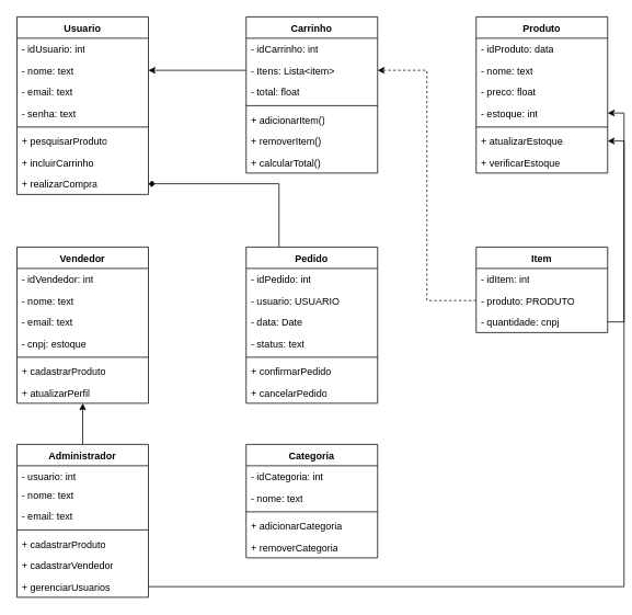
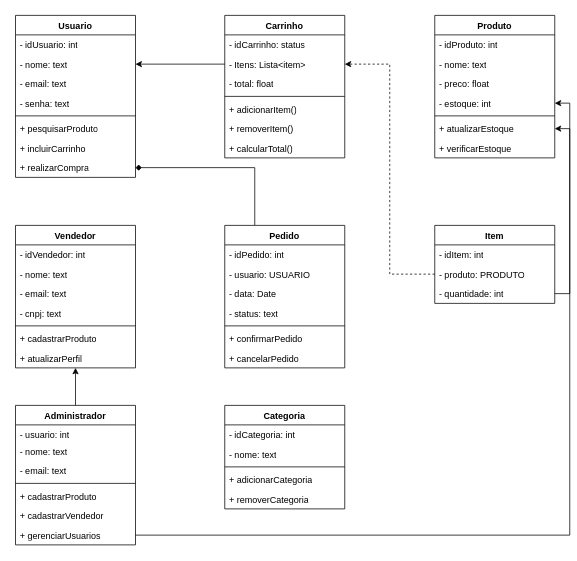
  <mxCell id="0" />
  <mxCell id="1" parent="0" />
  <mxCell id="2" value="Usuario" style="swimlane;fontStyle=1;align=center;verticalAlign=top;childLayout=stackLayout;horizontal=1;startSize=26;horizontalStack=0;resizeParent=1;resizeParentMax=0;resizeLast=0;collapsible=1;marginBottom=0;whiteSpace=wrap;html=1;" vertex="1" parent="1"><mxGeometry x="20" y="20" width="160" height="216" as="geometry" /></mxCell>
  <mxCell id="3" value="- idUsuario: int" style="text;strokeColor=none;fillColor=none;align=left;verticalAlign=top;spacingLeft=4;spacingRight=4;overflow=hidden;rotatable=0;points=[[0,0.5],[1,0.5]];portConstraint=eastwest;whiteSpace=wrap;html=1;" vertex="1" parent="2"><mxGeometry y="26" width="160" height="26" as="geometry" /></mxCell>
  <mxCell id="4" value="- nome: text" style="text;strokeColor=none;fillColor=none;align=left;verticalAlign=top;spacingLeft=4;spacingRight=4;overflow=hidden;rotatable=0;points=[[0,0.5],[1,0.5]];portConstraint=eastwest;whiteSpace=wrap;html=1;" vertex="1" parent="2"><mxGeometry y="52" width="160" height="26" as="geometry" /></mxCell>
  <mxCell id="5" value="- email: text" style="text;strokeColor=none;fillColor=none;align=left;verticalAlign=top;spacingLeft=4;spacingRight=4;overflow=hidden;rotatable=0;points=[[0,0.5],[1,0.5]];portConstraint=eastwest;whiteSpace=wrap;html=1;" vertex="1" parent="2"><mxGeometry y="78" width="160" height="26" as="geometry" /></mxCell>
  <mxCell id="6" value="- senha: text" style="text;strokeColor=none;fillColor=none;align=left;verticalAlign=top;spacingLeft=4;spacingRight=4;overflow=hidden;rotatable=0;points=[[0,0.5],[1,0.5]];portConstraint=eastwest;whiteSpace=wrap;html=1;" vertex="1" parent="2"><mxGeometry y="104" width="160" height="26" as="geometry" /></mxCell>
  <mxCell id="7" value="" style="line;strokeWidth=1;fillColor=none;align=left;verticalAlign=middle;spacingTop=-1;spacingLeft=3;spacingRight=3;rotatable=0;labelPosition=right;points=[];portConstraint=eastwest;strokeColor=inherit;" vertex="1" parent="2"><mxGeometry y="130" width="160" height="8" as="geometry" /></mxCell>
  <mxCell id="8" value="+ pesquisarProduto" style="text;strokeColor=none;fillColor=none;align=left;verticalAlign=top;spacingLeft=4;spacingRight=4;overflow=hidden;rotatable=0;points=[[0,0.5],[1,0.5]];portConstraint=eastwest;whiteSpace=wrap;html=1;" vertex="1" parent="2"><mxGeometry y="138" width="160" height="26" as="geometry" /></mxCell>
  <mxCell id="9" value="+ incluirCarrinho" style="text;strokeColor=none;fillColor=none;align=left;verticalAlign=top;spacingLeft=4;spacingRight=4;overflow=hidden;rotatable=0;points=[[0,0.5],[1,0.5]];portConstraint=eastwest;whiteSpace=wrap;html=1;" vertex="1" parent="2"><mxGeometry y="164" width="160" height="26" as="geometry" /></mxCell>
  <mxCell id="10" value="+ realizarCompra" style="text;strokeColor=none;fillColor=none;align=left;verticalAlign=top;spacingLeft=4;spacingRight=4;overflow=hidden;rotatable=0;points=[[0,0.5],[1,0.5]];portConstraint=eastwest;whiteSpace=wrap;html=1;" vertex="1" parent="2"><mxGeometry y="190" width="160" height="26" as="geometry" /></mxCell>
  <mxCell id="11" value="Carrinho" style="swimlane;fontStyle=1;align=center;verticalAlign=top;childLayout=stackLayout;horizontal=1;startSize=26;horizontalStack=0;resizeParent=1;resizeParentMax=0;resizeLast=0;collapsible=1;marginBottom=0;whiteSpace=wrap;html=1;" vertex="1" parent="1"><mxGeometry x="299" y="20" width="160" height="190" as="geometry" /></mxCell>
- <mxCell id="12" value="- idCarrinho: int" style="text;strokeColor=none;fillColor=none;align=left;verticalAlign=top;spacingLeft=4;spacingRight=4;overflow=hidden;rotatable=0;points=[[0,0.5],[1,0.5]];portConstraint=eastwest;whiteSpace=wrap;html=1;" vertex="1" parent="11"><mxGeometry y="26" width="160" height="26" as="geometry" /></mxCell>
+ <mxCell id="12" value="- idCarrinho: status" style="text;strokeColor=none;fillColor=none;align=left;verticalAlign=top;spacingLeft=4;spacingRight=4;overflow=hidden;rotatable=0;points=[[0,0.5],[1,0.5]];portConstraint=eastwest;whiteSpace=wrap;html=1;" vertex="1" parent="11"><mxGeometry y="26" width="160" height="26" as="geometry" /></mxCell>
  <mxCell id="13" value="- Itens: Lista&amp;lt;item&amp;gt;" style="text;strokeColor=none;fillColor=none;align=left;verticalAlign=top;spacingLeft=4;spacingRight=4;overflow=hidden;rotatable=0;points=[[0,0.5],[1,0.5]];portConstraint=eastwest;whiteSpace=wrap;html=1;" vertex="1" parent="11"><mxGeometry y="52" width="160" height="26" as="geometry" /></mxCell>
  <mxCell id="14" value="- total: float" style="text;strokeColor=none;fillColor=none;align=left;verticalAlign=top;spacingLeft=4;spacingRight=4;overflow=hidden;rotatable=0;points=[[0,0.5],[1,0.5]];portConstraint=eastwest;whiteSpace=wrap;html=1;" vertex="1" parent="11"><mxGeometry y="78" width="160" height="26" as="geometry" /></mxCell>
  <mxCell id="15" value="" style="line;strokeWidth=1;fillColor=none;align=left;verticalAlign=middle;spacingTop=-1;spacingLeft=3;spacingRight=3;rotatable=0;labelPosition=right;points=[];portConstraint=eastwest;strokeColor=inherit;" vertex="1" parent="11"><mxGeometry y="104" width="160" height="8" as="geometry" /></mxCell>
  <mxCell id="16" value="+ adicionarItem()" style="text;strokeColor=none;fillColor=none;align=left;verticalAlign=top;spacingLeft=4;spacingRight=4;overflow=hidden;rotatable=0;points=[[0,0.5],[1,0.5]];portConstraint=eastwest;whiteSpace=wrap;html=1;" vertex="1" parent="11"><mxGeometry y="112" width="160" height="26" as="geometry" /></mxCell>
  <mxCell id="17" value="+ removerItem()" style="text;strokeColor=none;fillColor=none;align=left;verticalAlign=top;spacingLeft=4;spacingRight=4;overflow=hidden;rotatable=0;points=[[0,0.5],[1,0.5]];portConstraint=eastwest;whiteSpace=wrap;html=1;" vertex="1" parent="11"><mxGeometry y="138" width="160" height="26" as="geometry" /></mxCell>
  <mxCell id="18" value="+ calcularTotal()" style="text;strokeColor=none;fillColor=none;align=left;verticalAlign=top;spacingLeft=4;spacingRight=4;overflow=hidden;rotatable=0;points=[[0,0.5],[1,0.5]];portConstraint=eastwest;whiteSpace=wrap;html=1;" vertex="1" parent="11"><mxGeometry y="164" width="160" height="26" as="geometry" /></mxCell>
  <mxCell id="19" value="Produto" style="swimlane;fontStyle=1;align=center;verticalAlign=top;childLayout=stackLayout;horizontal=1;startSize=26;horizontalStack=0;resizeParent=1;resizeParentMax=0;resizeLast=0;collapsible=1;marginBottom=0;whiteSpace=wrap;html=1;" vertex="1" parent="1"><mxGeometry x="579" y="20" width="160" height="190" as="geometry" /></mxCell>
- <mxCell id="20" value="- idProduto: data" style="text;strokeColor=none;fillColor=none;align=left;verticalAlign=top;spacingLeft=4;spacingRight=4;overflow=hidden;rotatable=0;points=[[0,0.5],[1,0.5]];portConstraint=eastwest;whiteSpace=wrap;html=1;" vertex="1" parent="19"><mxGeometry y="26" width="160" height="26" as="geometry" /></mxCell>
+ <mxCell id="20" value="- idProduto: int" style="text;strokeColor=none;fillColor=none;align=left;verticalAlign=top;spacingLeft=4;spacingRight=4;overflow=hidden;rotatable=0;points=[[0,0.5],[1,0.5]];portConstraint=eastwest;whiteSpace=wrap;html=1;" vertex="1" parent="19"><mxGeometry y="26" width="160" height="26" as="geometry" /></mxCell>
  <mxCell id="21" value="- nome: text" style="text;strokeColor=none;fillColor=none;align=left;verticalAlign=top;spacingLeft=4;spacingRight=4;overflow=hidden;rotatable=0;points=[[0,0.5],[1,0.5]];portConstraint=eastwest;whiteSpace=wrap;html=1;" vertex="1" parent="19"><mxGeometry y="52" width="160" height="26" as="geometry" /></mxCell>
  <mxCell id="22" value="- preco: float" style="text;strokeColor=none;fillColor=none;align=left;verticalAlign=top;spacingLeft=4;spacingRight=4;overflow=hidden;rotatable=0;points=[[0,0.5],[1,0.5]];portConstraint=eastwest;whiteSpace=wrap;html=1;" vertex="1" parent="19"><mxGeometry y="78" width="160" height="26" as="geometry" /></mxCell>
  <mxCell id="23" value="- estoque: int" style="text;strokeColor=none;fillColor=none;align=left;verticalAlign=top;spacingLeft=4;spacingRight=4;overflow=hidden;rotatable=0;points=[[0,0.5],[1,0.5]];portConstraint=eastwest;whiteSpace=wrap;html=1;" vertex="1" parent="19"><mxGeometry y="104" width="160" height="26" as="geometry" /></mxCell>
  <mxCell id="24" value="" style="line;strokeWidth=1;fillColor=none;align=left;verticalAlign=middle;spacingTop=-1;spacingLeft=3;spacingRight=3;rotatable=0;labelPosition=right;points=[];portConstraint=eastwest;strokeColor=inherit;" vertex="1" parent="19"><mxGeometry y="130" width="160" height="8" as="geometry" /></mxCell>
  <mxCell id="25" value="+ atualizarEstoque" style="text;strokeColor=none;fillColor=none;align=left;verticalAlign=top;spacingLeft=4;spacingRight=4;overflow=hidden;rotatable=0;points=[[0,0.5],[1,0.5]];portConstraint=eastwest;whiteSpace=wrap;html=1;" vertex="1" parent="19"><mxGeometry y="138" width="160" height="26" as="geometry" /></mxCell>
  <mxCell id="26" value="+ verificarEstoque" style="text;strokeColor=none;fillColor=none;align=left;verticalAlign=top;spacingLeft=4;spacingRight=4;overflow=hidden;rotatable=0;points=[[0,0.5],[1,0.5]];portConstraint=eastwest;whiteSpace=wrap;html=1;" vertex="1" parent="19"><mxGeometry y="164" width="160" height="26" as="geometry" /></mxCell>
  <mxCell id="27" value="Vendedor" style="swimlane;fontStyle=1;align=center;verticalAlign=top;childLayout=stackLayout;horizontal=1;startSize=26;horizontalStack=0;resizeParent=1;resizeParentMax=0;resizeLast=0;collapsible=1;marginBottom=0;whiteSpace=wrap;html=1;" vertex="1" parent="1"><mxGeometry x="20" y="300" width="160" height="190" as="geometry" /></mxCell>
  <mxCell id="28" value="- idVendedor: int" style="text;strokeColor=none;fillColor=none;align=left;verticalAlign=top;spacingLeft=4;spacingRight=4;overflow=hidden;rotatable=0;points=[[0,0.5],[1,0.5]];portConstraint=eastwest;whiteSpace=wrap;html=1;" vertex="1" parent="27"><mxGeometry y="26" width="160" height="26" as="geometry" /></mxCell>
  <mxCell id="29" value="- nome: text" style="text;strokeColor=none;fillColor=none;align=left;verticalAlign=top;spacingLeft=4;spacingRight=4;overflow=hidden;rotatable=0;points=[[0,0.5],[1,0.5]];portConstraint=eastwest;whiteSpace=wrap;html=1;" vertex="1" parent="27"><mxGeometry y="52" width="160" height="26" as="geometry" /></mxCell>
  <mxCell id="30" value="- email: text" style="text;strokeColor=none;fillColor=none;align=left;verticalAlign=top;spacingLeft=4;spacingRight=4;overflow=hidden;rotatable=0;points=[[0,0.5],[1,0.5]];portConstraint=eastwest;whiteSpace=wrap;html=1;" vertex="1" parent="27"><mxGeometry y="78" width="160" height="26" as="geometry" /></mxCell>
- <mxCell id="31" value="- cnpj: estoque" style="text;strokeColor=none;fillColor=none;align=left;verticalAlign=top;spacingLeft=4;spacingRight=4;overflow=hidden;rotatable=0;points=[[0,0.5],[1,0.5]];portConstraint=eastwest;whiteSpace=wrap;html=1;" vertex="1" parent="27"><mxGeometry y="104" width="160" height="26" as="geometry" /></mxCell>
+ <mxCell id="31" value="- cnpj: text" style="text;strokeColor=none;fillColor=none;align=left;verticalAlign=top;spacingLeft=4;spacingRight=4;overflow=hidden;rotatable=0;points=[[0,0.5],[1,0.5]];portConstraint=eastwest;whiteSpace=wrap;html=1;" vertex="1" parent="27"><mxGeometry y="104" width="160" height="26" as="geometry" /></mxCell>
  <mxCell id="32" value="" style="line;strokeWidth=1;fillColor=none;align=left;verticalAlign=middle;spacingTop=-1;spacingLeft=3;spacingRight=3;rotatable=0;labelPosition=right;points=[];portConstraint=eastwest;strokeColor=inherit;" vertex="1" parent="27"><mxGeometry y="130" width="160" height="8" as="geometry" /></mxCell>
  <mxCell id="33" value="+ cadastrarProduto" style="text;strokeColor=none;fillColor=none;align=left;verticalAlign=top;spacingLeft=4;spacingRight=4;overflow=hidden;rotatable=0;points=[[0,0.5],[1,0.5]];portConstraint=eastwest;whiteSpace=wrap;html=1;" vertex="1" parent="27"><mxGeometry y="138" width="160" height="26" as="geometry" /></mxCell>
  <mxCell id="34" value="+ atualizarPerfil" style="text;strokeColor=none;fillColor=none;align=left;verticalAlign=top;spacingLeft=4;spacingRight=4;overflow=hidden;rotatable=0;points=[[0,0.5],[1,0.5]];portConstraint=eastwest;whiteSpace=wrap;html=1;" vertex="1" parent="27"><mxGeometry y="164" width="160" height="26" as="geometry" /></mxCell>
  <mxCell id="35" value="Item" style="swimlane;fontStyle=1;align=center;verticalAlign=top;childLayout=stackLayout;horizontal=1;startSize=26;horizontalStack=0;resizeParent=1;resizeParentMax=0;resizeLast=0;collapsible=1;marginBottom=0;whiteSpace=wrap;html=1;" vertex="1" parent="1"><mxGeometry x="579" y="300" width="160" height="104" as="geometry" /></mxCell>
  <mxCell id="36" value="- idItem: int" style="text;strokeColor=none;fillColor=none;align=left;verticalAlign=top;spacingLeft=4;spacingRight=4;overflow=hidden;rotatable=0;points=[[0,0.5],[1,0.5]];portConstraint=eastwest;whiteSpace=wrap;html=1;" vertex="1" parent="35"><mxGeometry y="26" width="160" height="26" as="geometry" /></mxCell>
  <mxCell id="37" value="- produto: PRODUTO" style="text;strokeColor=none;fillColor=none;align=left;verticalAlign=top;spacingLeft=4;spacingRight=4;overflow=hidden;rotatable=0;points=[[0,0.5],[1,0.5]];portConstraint=eastwest;whiteSpace=wrap;html=1;" vertex="1" parent="35"><mxGeometry y="52" width="160" height="26" as="geometry" /></mxCell>
- <mxCell id="38" value="- quantidade: cnpj" style="text;strokeColor=none;fillColor=none;align=left;verticalAlign=top;spacingLeft=4;spacingRight=4;overflow=hidden;rotatable=0;points=[[0,0.5],[1,0.5]];portConstraint=eastwest;whiteSpace=wrap;html=1;" vertex="1" parent="35"><mxGeometry y="78" width="160" height="26" as="geometry" /></mxCell>
+ <mxCell id="38" value="- quantidade: int" style="text;strokeColor=none;fillColor=none;align=left;verticalAlign=top;spacingLeft=4;spacingRight=4;overflow=hidden;rotatable=0;points=[[0,0.5],[1,0.5]];portConstraint=eastwest;whiteSpace=wrap;html=1;" vertex="1" parent="35"><mxGeometry y="78" width="160" height="26" as="geometry" /></mxCell>
  <mxCell id="39" style="edgeStyle=orthogonalEdgeStyle;rounded=0;orthogonalLoop=1;jettySize=auto;html=1;exitX=0.25;exitY=0;exitDx=0;exitDy=0;entryX=1;entryY=0.5;entryDx=0;entryDy=0;endArrow=diamond;" edge="1" parent="1" source="40" target="10"><mxGeometry relative="1" as="geometry" /></mxCell>
  <mxCell id="40" value="Pedido" style="swimlane;fontStyle=1;align=center;verticalAlign=top;childLayout=stackLayout;horizontal=1;startSize=26;horizontalStack=0;resizeParent=1;resizeParentMax=0;resizeLast=0;collapsible=1;marginBottom=0;whiteSpace=wrap;html=1;" vertex="1" parent="1"><mxGeometry x="299" y="300" width="160" height="190" as="geometry" /></mxCell>
  <mxCell id="41" value="- idPedido: int" style="text;strokeColor=none;fillColor=none;align=left;verticalAlign=top;spacingLeft=4;spacingRight=4;overflow=hidden;rotatable=0;points=[[0,0.5],[1,0.5]];portConstraint=eastwest;whiteSpace=wrap;html=1;" vertex="1" parent="40"><mxGeometry y="26" width="160" height="26" as="geometry" /></mxCell>
  <mxCell id="42" value="- usuario: USUARIO" style="text;strokeColor=none;fillColor=none;align=left;verticalAlign=top;spacingLeft=4;spacingRight=4;overflow=hidden;rotatable=0;points=[[0,0.5],[1,0.5]];portConstraint=eastwest;whiteSpace=wrap;html=1;" vertex="1" parent="40"><mxGeometry y="52" width="160" height="26" as="geometry" /></mxCell>
  <mxCell id="43" value="- data: Date" style="text;strokeColor=none;fillColor=none;align=left;verticalAlign=top;spacingLeft=4;spacingRight=4;overflow=hidden;rotatable=0;points=[[0,0.5],[1,0.5]];portConstraint=eastwest;whiteSpace=wrap;html=1;" vertex="1" parent="40"><mxGeometry y="78" width="160" height="26" as="geometry" /></mxCell>
  <mxCell id="44" value="- status: text" style="text;strokeColor=none;fillColor=none;align=left;verticalAlign=top;spacingLeft=4;spacingRight=4;overflow=hidden;rotatable=0;points=[[0,0.5],[1,0.5]];portConstraint=eastwest;whiteSpace=wrap;html=1;" vertex="1" parent="40"><mxGeometry y="104" width="160" height="26" as="geometry" /></mxCell>
  <mxCell id="45" value="" style="line;strokeWidth=1;fillColor=none;align=left;verticalAlign=middle;spacingTop=-1;spacingLeft=3;spacingRight=3;rotatable=0;labelPosition=right;points=[];portConstraint=eastwest;strokeColor=inherit;" vertex="1" parent="40"><mxGeometry y="130" width="160" height="8" as="geometry" /></mxCell>
  <mxCell id="46" value="+ confirmarPedido" style="text;strokeColor=none;fillColor=none;align=left;verticalAlign=top;spacingLeft=4;spacingRight=4;overflow=hidden;rotatable=0;points=[[0,0.5],[1,0.5]];portConstraint=eastwest;whiteSpace=wrap;html=1;" vertex="1" parent="40"><mxGeometry y="138" width="160" height="26" as="geometry" /></mxCell>
  <mxCell id="47" value="+ cancelarPedido" style="text;strokeColor=none;fillColor=none;align=left;verticalAlign=top;spacingLeft=4;spacingRight=4;overflow=hidden;rotatable=0;points=[[0,0.5],[1,0.5]];portConstraint=eastwest;whiteSpace=wrap;html=1;" vertex="1" parent="40"><mxGeometry y="164" width="160" height="26" as="geometry" /></mxCell>
  <mxCell id="48" style="edgeStyle=orthogonalEdgeStyle;rounded=0;orthogonalLoop=1;jettySize=auto;html=1;exitX=0.5;exitY=0;exitDx=0;exitDy=0;entryX=0.5;entryY=1;entryDx=0;entryDy=0;" edge="1" parent="1" source="49" target="27"><mxGeometry relative="1" as="geometry" /></mxCell>
  <mxCell id="49" value="Administrador" style="swimlane;fontStyle=1;align=center;verticalAlign=top;childLayout=stackLayout;horizontal=1;startSize=26;horizontalStack=0;resizeParent=1;resizeParentMax=0;resizeLast=0;collapsible=1;marginBottom=0;whiteSpace=wrap;html=1;" vertex="1" parent="1"><mxGeometry x="20" y="540" width="160" height="186" as="geometry" /></mxCell>
  <mxCell id="50" value="- usuario: int" style="text;strokeColor=none;fillColor=none;align=left;verticalAlign=top;spacingLeft=4;spacingRight=4;overflow=hidden;rotatable=0;points=[[0,0.5],[1,0.5]];portConstraint=eastwest;whiteSpace=wrap;html=1;" vertex="1" parent="49"><mxGeometry y="26" width="160" height="22" as="geometry" /></mxCell>
  <mxCell id="51" value="- nome: text" style="text;strokeColor=none;fillColor=none;align=left;verticalAlign=top;spacingLeft=4;spacingRight=4;overflow=hidden;rotatable=0;points=[[0,0.5],[1,0.5]];portConstraint=eastwest;whiteSpace=wrap;html=1;" vertex="1" parent="49"><mxGeometry y="48" width="160" height="26" as="geometry" /></mxCell>
  <mxCell id="52" value="- email: text" style="text;strokeColor=none;fillColor=none;align=left;verticalAlign=top;spacingLeft=4;spacingRight=4;overflow=hidden;rotatable=0;points=[[0,0.5],[1,0.5]];portConstraint=eastwest;whiteSpace=wrap;html=1;" vertex="1" parent="49"><mxGeometry y="74" width="160" height="26" as="geometry" /></mxCell>
  <mxCell id="53" value="" style="line;strokeWidth=1;fillColor=none;align=left;verticalAlign=middle;spacingTop=-1;spacingLeft=3;spacingRight=3;rotatable=0;labelPosition=right;points=[];portConstraint=eastwest;strokeColor=inherit;" vertex="1" parent="49"><mxGeometry y="100" width="160" height="8" as="geometry" /></mxCell>
  <mxCell id="54" value="+ cadastrarProduto" style="text;strokeColor=none;fillColor=none;align=left;verticalAlign=top;spacingLeft=4;spacingRight=4;overflow=hidden;rotatable=0;points=[[0,0.5],[1,0.5]];portConstraint=eastwest;whiteSpace=wrap;html=1;" vertex="1" parent="49"><mxGeometry y="108" width="160" height="26" as="geometry" /></mxCell>
  <mxCell id="55" value="+ cadastrarVendedor" style="text;strokeColor=none;fillColor=none;align=left;verticalAlign=top;spacingLeft=4;spacingRight=4;overflow=hidden;rotatable=0;points=[[0,0.5],[1,0.5]];portConstraint=eastwest;whiteSpace=wrap;html=1;" vertex="1" parent="49"><mxGeometry y="134" width="160" height="26" as="geometry" /></mxCell>
  <mxCell id="56" value="+ gerenciarUsuarios" style="text;strokeColor=none;fillColor=none;align=left;verticalAlign=top;spacingLeft=4;spacingRight=4;overflow=hidden;rotatable=0;points=[[0,0.5],[1,0.5]];portConstraint=eastwest;whiteSpace=wrap;html=1;" vertex="1" parent="49"><mxGeometry y="160" width="160" height="26" as="geometry" /></mxCell>
  <mxCell id="57" value="Categoria" style="swimlane;fontStyle=1;align=center;verticalAlign=top;childLayout=stackLayout;horizontal=1;startSize=26;horizontalStack=0;resizeParent=1;resizeParentMax=0;resizeLast=0;collapsible=1;marginBottom=0;whiteSpace=wrap;html=1;" vertex="1" parent="1"><mxGeometry x="299" y="540" width="160" height="138" as="geometry" /></mxCell>
  <mxCell id="58" value="- idCategoria: int" style="text;strokeColor=none;fillColor=none;align=left;verticalAlign=top;spacingLeft=4;spacingRight=4;overflow=hidden;rotatable=0;points=[[0,0.5],[1,0.5]];portConstraint=eastwest;whiteSpace=wrap;html=1;" vertex="1" parent="57"><mxGeometry y="26" width="160" height="26" as="geometry" /></mxCell>
  <mxCell id="59" value="- nome: text" style="text;strokeColor=none;fillColor=none;align=left;verticalAlign=top;spacingLeft=4;spacingRight=4;overflow=hidden;rotatable=0;points=[[0,0.5],[1,0.5]];portConstraint=eastwest;whiteSpace=wrap;html=1;" vertex="1" parent="57"><mxGeometry y="52" width="160" height="26" as="geometry" /></mxCell>
  <mxCell id="60" value="" style="line;strokeWidth=1;fillColor=none;align=left;verticalAlign=middle;spacingTop=-1;spacingLeft=3;spacingRight=3;rotatable=0;labelPosition=right;points=[];portConstraint=eastwest;strokeColor=inherit;" vertex="1" parent="57"><mxGeometry y="78" width="160" height="8" as="geometry" /></mxCell>
  <mxCell id="61" value="+ adicionarCategoria" style="text;strokeColor=none;fillColor=none;align=left;verticalAlign=top;spacingLeft=4;spacingRight=4;overflow=hidden;rotatable=0;points=[[0,0.5],[1,0.5]];portConstraint=eastwest;whiteSpace=wrap;html=1;" vertex="1" parent="57"><mxGeometry y="86" width="160" height="26" as="geometry" /></mxCell>
  <mxCell id="62" value="+ removerCategoria" style="text;strokeColor=none;fillColor=none;align=left;verticalAlign=top;spacingLeft=4;spacingRight=4;overflow=hidden;rotatable=0;points=[[0,0.5],[1,0.5]];portConstraint=eastwest;whiteSpace=wrap;html=1;" vertex="1" parent="57"><mxGeometry y="112" width="160" height="26" as="geometry" /></mxCell>
  <mxCell id="63" style="edgeStyle=orthogonalEdgeStyle;rounded=0;orthogonalLoop=1;jettySize=auto;html=1;exitX=0;exitY=0.5;exitDx=0;exitDy=0;entryX=1;entryY=0.5;entryDx=0;entryDy=0;" edge="1" parent="1" source="13" target="4"><mxGeometry relative="1" as="geometry" /></mxCell>
  <mxCell id="64" style="edgeStyle=orthogonalEdgeStyle;rounded=0;orthogonalLoop=1;jettySize=auto;html=1;exitX=0;exitY=0.5;exitDx=0;exitDy=0;entryX=1;entryY=0.5;entryDx=0;entryDy=0;dashed=1;" edge="1" parent="1" source="37" target="13"><mxGeometry relative="1" as="geometry" /></mxCell>
  <mxCell id="65" style="edgeStyle=orthogonalEdgeStyle;rounded=0;orthogonalLoop=1;jettySize=auto;html=1;exitX=1;exitY=0.5;exitDx=0;exitDy=0;entryX=1;entryY=0.5;entryDx=0;entryDy=0;" edge="1" parent="1" source="56" target="23"><mxGeometry relative="1" as="geometry" /></mxCell>
  <mxCell id="66" style="edgeStyle=orthogonalEdgeStyle;rounded=0;orthogonalLoop=1;jettySize=auto;html=1;exitX=1;exitY=0.5;exitDx=0;exitDy=0;entryX=1;entryY=0.5;entryDx=0;entryDy=0;" edge="1" parent="1" source="38" target="25"><mxGeometry relative="1" as="geometry" /></mxCell>
